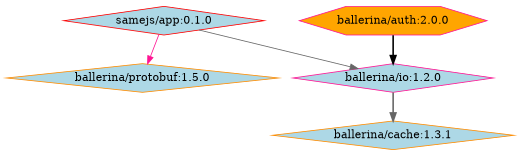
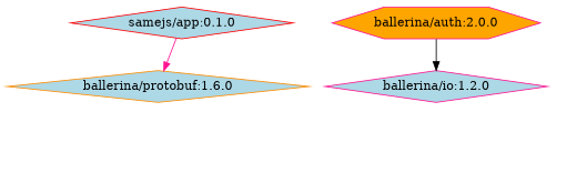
  digraph {
    node [color=darkorange fillcolor=lightblue shape=diamond style=filled]
    edge [color=gray40 style=solid]
    "samejs/app:0.1.0" [color=red]
-   "ballerina/protobuf:1.6.0" [label="ballerina/protobuf:1.5.0"]
+   "ballerina/protobuf:1.6.0"
    "ballerina/io:1.2.0" [color=deeppink]
    "ballerina/auth:2.0.0" [color=deeppink fillcolor=orange shape=hexagon]
-   "ballerina/cache:1.3.1"
    "samejs/app:0.1.0" -> "ballerina/protobuf:1.6.0" [color=deeppink]
-   "samejs/app:0.1.0" -> "ballerina/io:1.2.0"
-   "ballerina/io:1.2.0" -> "ballerina/cache:1.3.1" [style=bold]
-   "ballerina/auth:2.0.0" -> "ballerina/io:1.2.0" [color=black style=bold]
+   "ballerina/auth:2.0.0" -> "ballerina/io:1.2.0" [color=black]
  }
